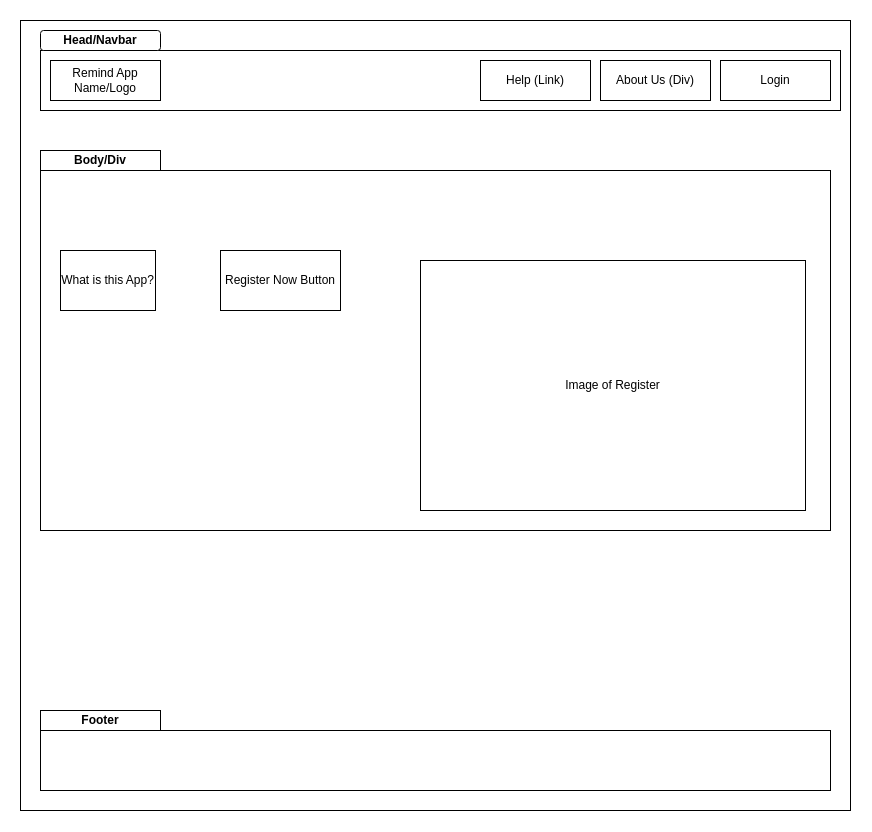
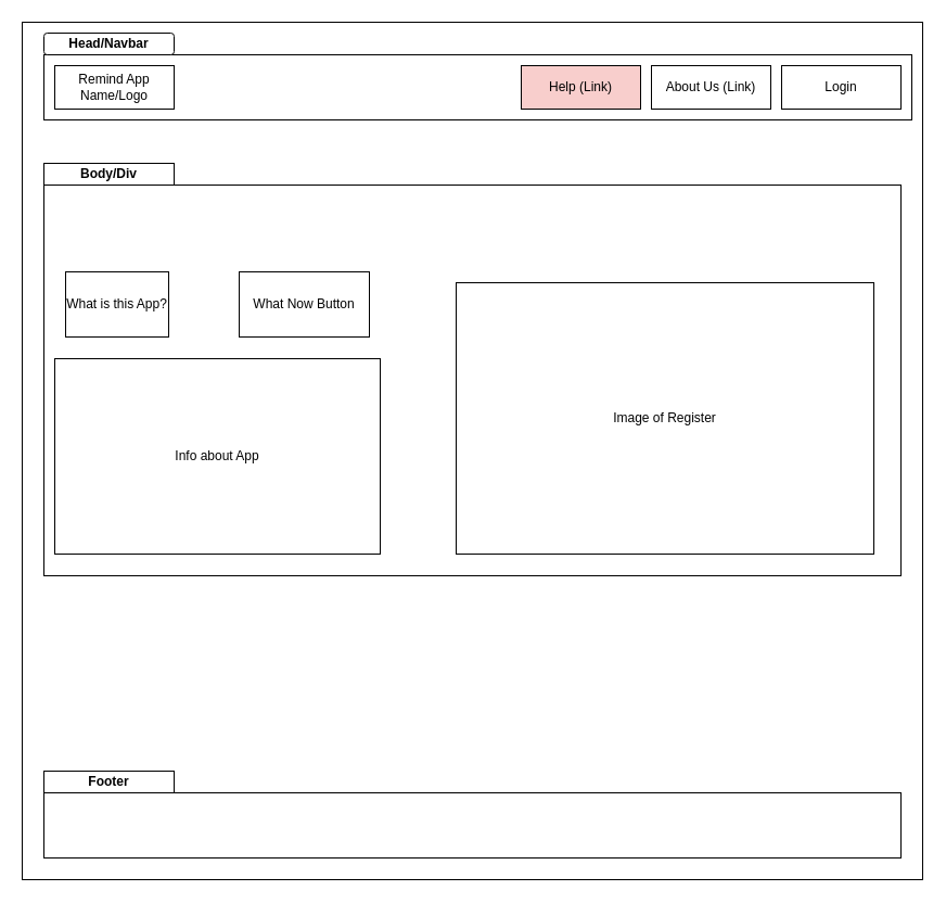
  <mxCell id="0" />
  <mxCell id="1" parent="0" />
  <mxCell id="2" value="" style="rounded=0;whiteSpace=wrap;html=1;" parent="1" vertex="1"><mxGeometry x="20" y="20" width="830" height="790" as="geometry" /></mxCell>
  <mxCell id="3" value="" style="rounded=0;whiteSpace=wrap;html=1;" parent="1" vertex="1"><mxGeometry x="40" y="50" width="800" height="60" as="geometry" /></mxCell>
  <mxCell id="4" value="Login" style="rounded=0;whiteSpace=wrap;html=1;" parent="1" vertex="1"><mxGeometry x="720" y="60" width="110" height="40" as="geometry" /></mxCell>
  <mxCell id="5" value="" style="rounded=0;whiteSpace=wrap;html=1;" parent="1" vertex="1"><mxGeometry x="40" y="170" width="790" height="360" as="geometry" /></mxCell>
  <mxCell id="6" value="What is this App?" style="rounded=0;whiteSpace=wrap;html=1;" parent="1" vertex="1"><mxGeometry x="60" y="250" width="95" height="60" as="geometry" /></mxCell>
+ <mxCell id="7" value="Info about App" style="rounded=0;whiteSpace=wrap;html=1;" parent="1" vertex="1"><mxGeometry x="50" y="330" width="300" height="180" as="geometry" /></mxCell>
  <mxCell id="8" value="" style="rounded=0;whiteSpace=wrap;html=1;align=left;" parent="1" vertex="1"><mxGeometry x="40" y="730" width="790" height="60" as="geometry" /></mxCell>
- <mxCell id="9" value="Register Now Button" style="rounded=0;whiteSpace=wrap;html=1;" parent="1" vertex="1"><mxGeometry x="220" y="250" width="120" height="60" as="geometry" /></mxCell>
- <mxCell id="10" value="About Us&amp;nbsp;(Div)" style="rounded=0;whiteSpace=wrap;html=1;" parent="1" vertex="1"><mxGeometry x="600" y="60" width="110" height="40" as="geometry" /></mxCell>
+ <mxCell id="9" value="What Now Button" style="rounded=0;whiteSpace=wrap;html=1;" parent="1" vertex="1"><mxGeometry x="220" y="250" width="120" height="60" as="geometry" /></mxCell>
+ <mxCell id="10" value="About Us&amp;nbsp;(Link)" style="rounded=0;whiteSpace=wrap;html=1;" parent="1" vertex="1"><mxGeometry x="600" y="60" width="110" height="40" as="geometry" /></mxCell>
  <mxCell id="11" value="Remind App Name/Logo" style="rounded=0;whiteSpace=wrap;html=1;" parent="1" vertex="1"><mxGeometry x="50" y="60" width="110" height="40" as="geometry" /></mxCell>
  <mxCell id="12" value="&lt;b&gt;Head/Navbar&lt;/b&gt;" style="whiteSpace=wrap;html=1;rounded=1;" parent="1" vertex="1"><mxGeometry x="40" y="30" width="120" height="20" as="geometry" /></mxCell>
  <mxCell id="13" value="&lt;b&gt;Body/Div&lt;/b&gt;" style="rounded=0;whiteSpace=wrap;html=1;" parent="1" vertex="1"><mxGeometry x="40" y="150" width="120" height="20" as="geometry" /></mxCell>
  <mxCell id="14" value="&lt;b&gt;Footer&lt;/b&gt;" style="rounded=0;whiteSpace=wrap;html=1;" parent="1" vertex="1"><mxGeometry x="40" y="710" width="120" height="20" as="geometry" /></mxCell>
  <mxCell id="15" value="Image of Register" style="rounded=0;whiteSpace=wrap;html=1;" parent="1" vertex="1"><mxGeometry x="420" y="260" width="385" height="250" as="geometry" /></mxCell>
- <mxCell id="16" value="Help&amp;nbsp;(Link)" style="rounded=0;whiteSpace=wrap;html=1;" vertex="1" parent="1"><mxGeometry x="480" y="60" width="110" height="40" as="geometry" /></mxCell>
+ <mxCell id="16" value="Help&amp;nbsp;(Link)" style="rounded=0;whiteSpace=wrap;html=1;fillColor=#f8cecc;" vertex="1" parent="1"><mxGeometry x="480" y="60" width="110" height="40" as="geometry" /></mxCell>
